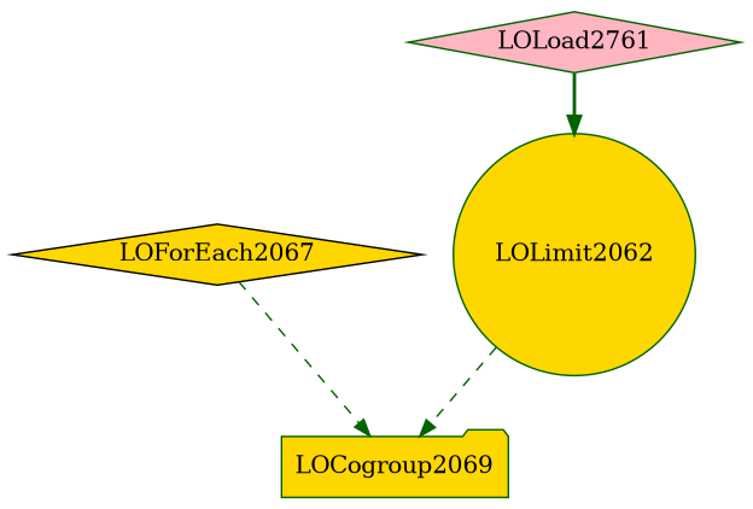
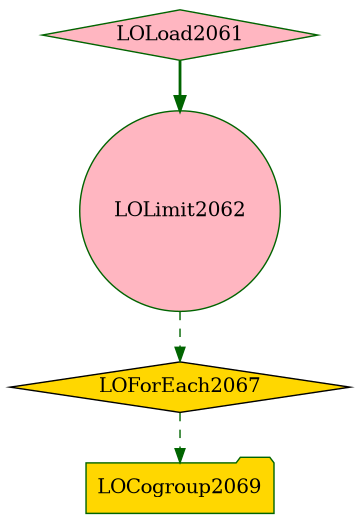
  digraph {
    node [color=darkgreen fillcolor=lightpink shape=diamond style=filled]
    edge [color=darkgreen style=dashed]
-   LOLimit2062 [fillcolor=gold limit=100 shape=circle]
+   LOLimit2062 [limit=100 shape=circle]
    LOForEach2067 [color=black fillcolor=gold hasflat=false]
-   LOLoad2061 [label=LOLoad2761]
+   LOLoad2061
    n4 [fillcolor=gold label=LOCogroup2069 shape=folder]
-   LOLimit2062 -> n4
+   LOLimit2062 -> LOForEach2067
    LOForEach2067 -> n4
    LOLoad2061 -> LOLimit2062 [style=bold]
  }
